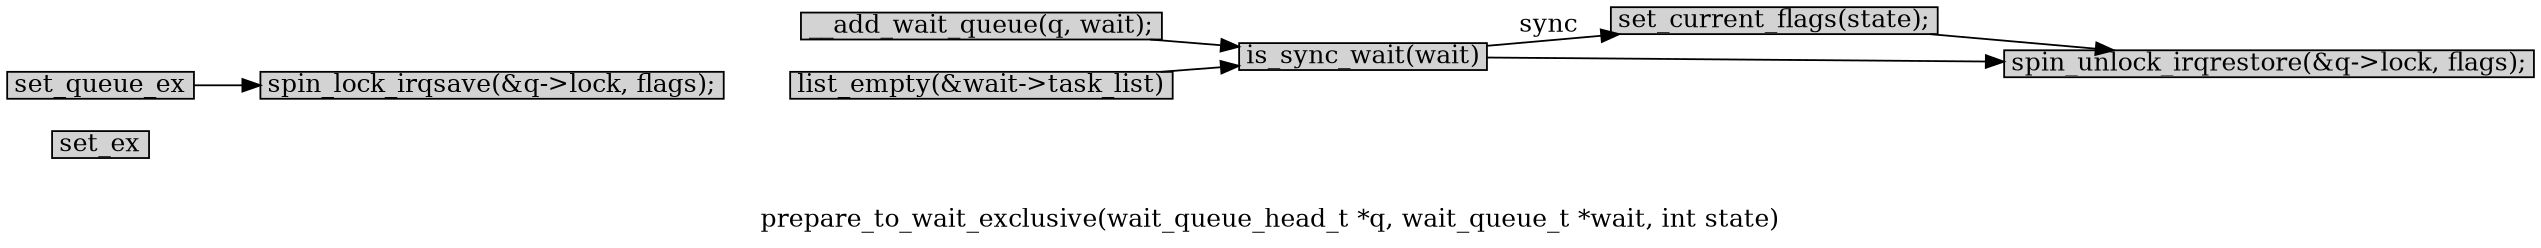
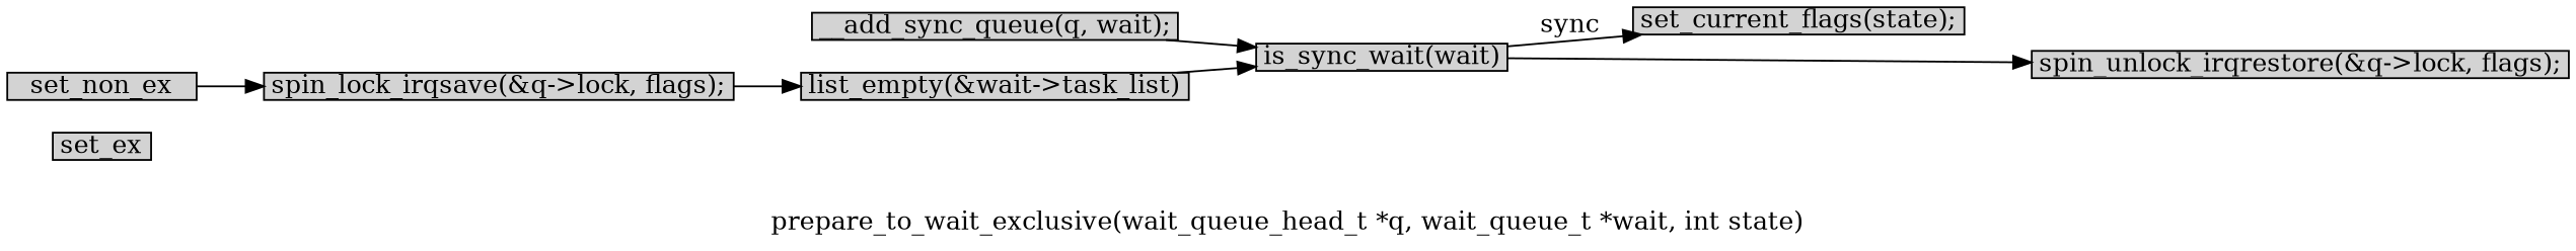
  digraph {
    label="prepare_to_wait_exclusive(wait_queue_head_t *q, wait_queue_t *wait, int state)"
    rankdir=LR
    node [margin="0.05,0.005" shape=box style=filled]
    set_ex [height=0.1 width=0.1]
    n2 [height=0.1 label="spin_lock_irqsave(&q->lock, flags);" width=0.1]
    n3 [height=0.1 label="list_empty(&wait->task_list)" width=0.1]
    n4 [height=0.1 label="is_sync_wait(wait)" width=0.1]
-   n5 [height=0.1 label="__add_wait_queue(q, wait);" width=0.1]
+   n5 [height=0.1 label="__add_sync_queue(q, wait);" width=0.1]
    n6 [height=0.1 label="set_current_flags(state);" width=0.1]
    n7 [height=0.1 label="spin_unlock_irqrestore(&q->lock, flags);" width=0.1]
-   set_non_ex [height=0.1 width=0.1 label=set_queue_ex]
+   set_non_ex [height=0.1 width=0.1]
+   n2 -> n3
    n3 -> n4
    n4 -> n6 [label=sync]
    n4 -> n7
    n5 -> n4
-   n6 -> n7
    set_non_ex -> n2
  }
